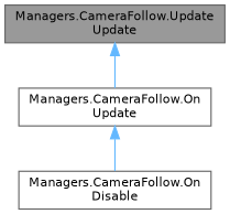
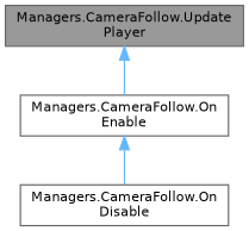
  digraph {
    rankdir=TB
    node [color=grey40 fillcolor=white fontname=Helvetica fontsize=10 shape=box style=filled]
    edge [color=steelblue1 dir=back fontname=Helvetica fontsize=10 labelfontname=Helvetica labelfontsize=10 style=solid]
-   n1 [color=gray40 fillcolor=grey60 fontcolor=black height=0.2 label="Managers.CameraFollow.Update\lUpdate" width=0.4]
-   n2 [height=0.2 label="Managers.CameraFollow.On\lUpdate" width=0.4]
+   n1 [color=gray40 fillcolor=grey60 fontcolor=black height=0.2 label="Managers.CameraFollow.Update\lPlayer" width=0.4]
+   n2 [height=0.2 label="Managers.CameraFollow.On\lEnable" width=0.4]
    n3 [height=0.2 label="Managers.CameraFollow.On\lDisable" width=0.4]
    n1 -> n2
    n2 -> n3
  }
